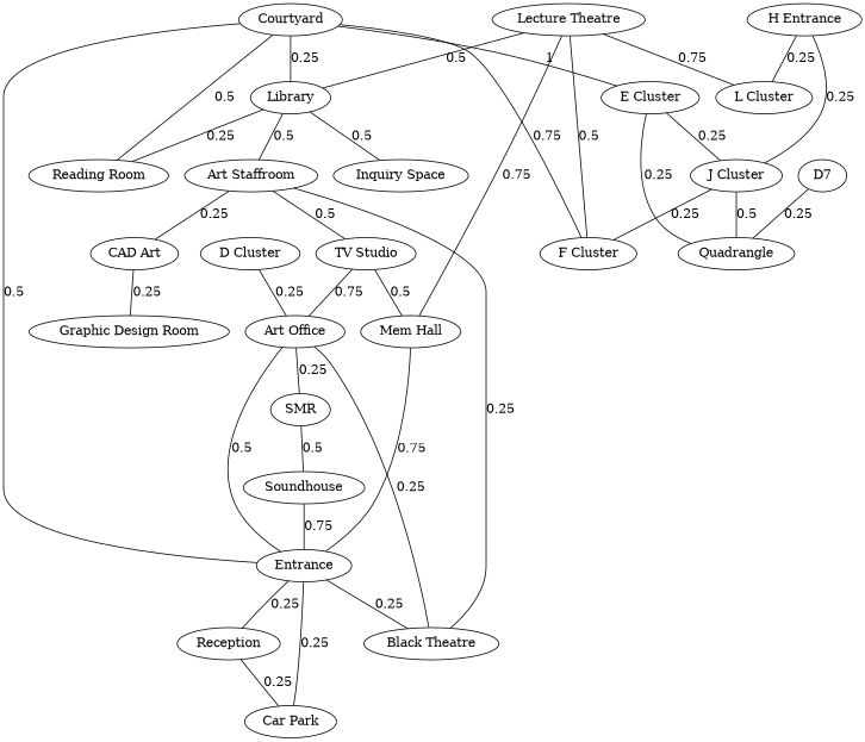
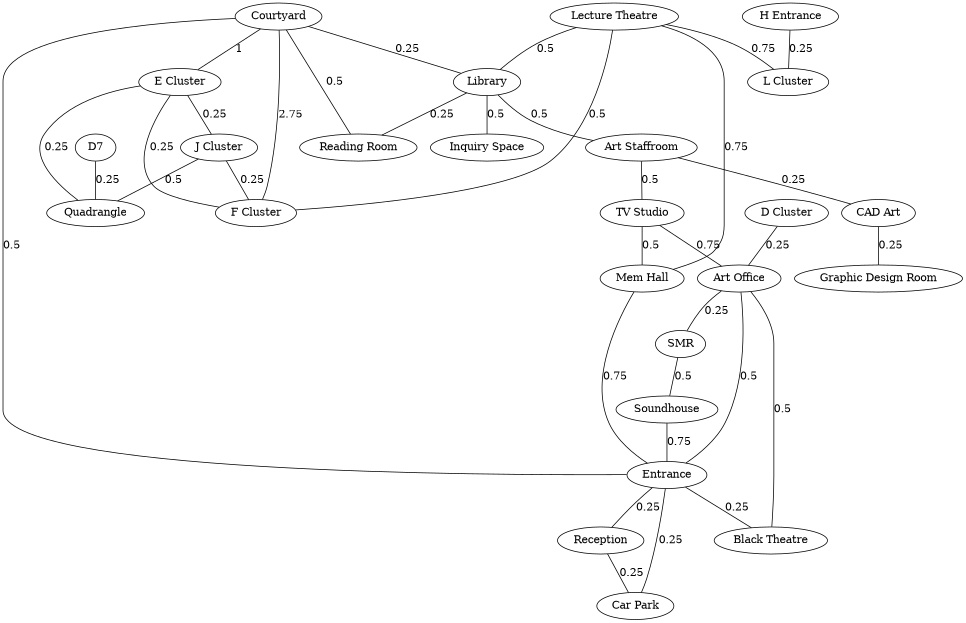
  graph {
    Library
    "Reading Room"
    "Inquiry Space"
    "Art Staffroom"
    n5 [label="CAD Art"]
    "TV Studio"
    "Black Theatre"
    "Graphic Design Room"
    "Mem Hall"
    "Art Office"
    Entrance
    SMR
    Soundhouse
    Reception
    "Car Park"
    Courtyard
    "E Cluster"
    "F Cluster"
    Quadrangle
    "J Cluster"
    "D Cluster"
    D7
    n23 [label="H Entrance"]
    "L Cluster"
    "Lecture Theatre"
    Library -- "Reading Room" [label=0.25]
    Library -- "Inquiry Space" [label=0.5]
    Library -- "Art Staffroom" [label=0.5]
    "Art Staffroom" -- n5 [label=0.25]
    "Art Staffroom" -- "TV Studio" [label=0.5]
-   "Art Staffroom" -- "Black Theatre" [label=0.25]
    n5 -- "Graphic Design Room" [label=0.25]
    "TV Studio" -- "Mem Hall" [label=0.5]
    "TV Studio" -- "Art Office" [label=0.75]
    "Mem Hall" -- Entrance [label=0.75]
-   "Art Office" -- "Black Theatre" [label=0.25]
+   "Art Office" -- "Black Theatre" [label=0.5]
    "Art Office" -- Entrance [label=0.5]
    "Art Office" -- SMR [label=0.25]
    Entrance -- "Black Theatre" [label=0.25]
    Entrance -- Reception [label=0.25]
    Entrance -- "Car Park" [label=0.25]
    SMR -- Soundhouse [label=0.5]
    Soundhouse -- Entrance [label=0.75]
    Reception -- "Car Park" [label=0.25]
    Courtyard -- Library [label=0.25]
    Courtyard -- "Reading Room" [label=0.5]
    Courtyard -- Entrance [label=0.5]
    Courtyard -- "E Cluster" [label=1]
-   Courtyard -- "F Cluster" [label=0.75]
+   Courtyard -- "F Cluster" [label=2.75]
+   "E Cluster" -- "F Cluster" [label=0.25]
    "E Cluster" -- Quadrangle [label=0.25]
    "E Cluster" -- "J Cluster" [label=0.25]
    "J Cluster" -- "F Cluster" [label=0.25]
    "J Cluster" -- Quadrangle [label=0.5]
    "D Cluster" -- "Art Office" [label=0.25]
    D7 -- Quadrangle [label=0.25]
-   n23 -- "J Cluster" [label=0.25]
    n23 -- "L Cluster" [label=0.25]
    "Lecture Theatre" -- Library [label=0.5]
    "Lecture Theatre" -- "Mem Hall" [label=0.75]
    "Lecture Theatre" -- "F Cluster" [label=0.5]
    "Lecture Theatre" -- "L Cluster" [label=0.75]
  }
